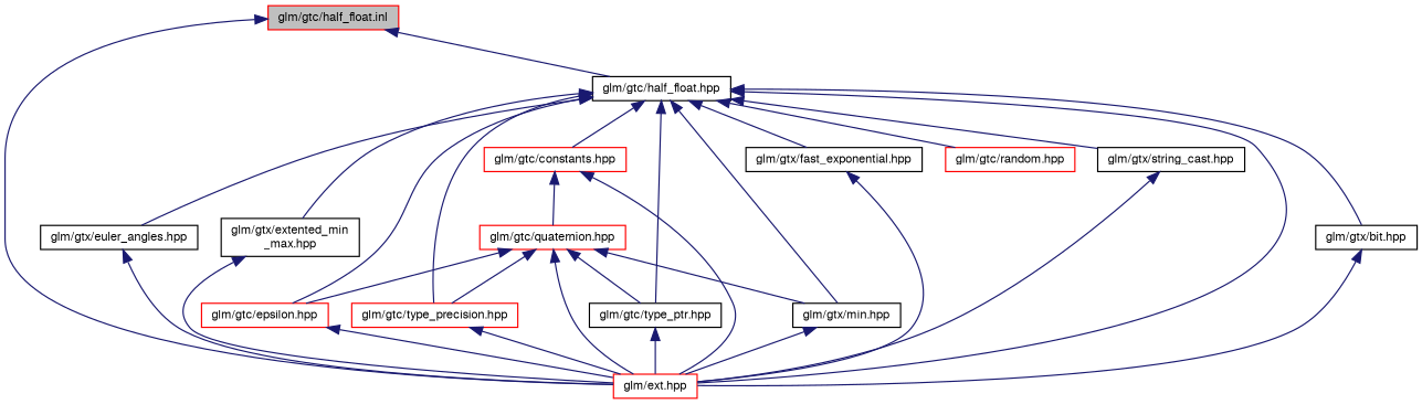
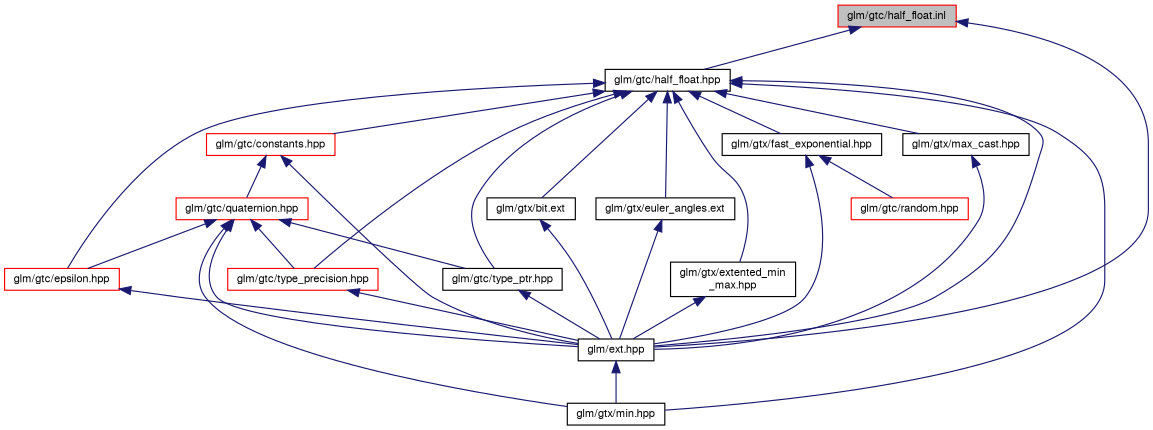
  digraph {
    node [color=black fillcolor=white fontname=FreeSans fontsize=10 shape=record style=filled]
    edge [color=midnightblue dir=back fontname=FreeSans fontsize=10 labelfontname=FreeSans labelfontsize=10 style=solid]
    n1 [color=red fillcolor=grey75 fontcolor=black height=0.2 label="glm/gtc/half_float.inl" width=0.4]
    n2 [height=0.2 label="glm/gtc/half_float.hpp" width=0.4]
-   n3 [color=red height=0.2 label="glm/ext.hpp" width=0.4]
+   n3 [height=0.2 label="glm/ext.hpp" width=0.4]
    n4 [color=red height=0.2 label="glm/gtc/constants.hpp" width=0.4]
    n5 [color=red height=0.2 label="glm/gtc/epsilon.hpp" width=0.4]
    n6 [color=red height=0.2 label="glm/gtc/type_precision.hpp" width=0.4]
    n7 [height=0.2 label="glm/gtc/type_ptr.hpp" width=0.4]
    n8 [height=0.2 label="glm/gtx/min.hpp" width=0.4]
    n9 [color=red height=0.2 label="glm/gtc/random.hpp" width=0.4]
-   n10 [height=0.2 label="glm/gtx/bit.hpp" width=0.4]
-   n11 [height=0.2 label="glm/gtx/euler_angles.hpp" width=0.4]
+   n10 [height=0.2 label="glm/gtx/bit.ext" width=0.4]
+   n11 [height=0.2 label="glm/gtx/euler_angles.ext" width=0.4]
    n12 [height=0.2 label="glm/gtx/extented_min\l_max.hpp" width=0.4]
    n13 [height=0.2 label="glm/gtx/fast_exponential.hpp" width=0.4]
-   n14 [height=0.2 label="glm/gtx/string_cast.hpp" width=0.4]
+   n14 [height=0.2 label="glm/gtx/max_cast.hpp" width=0.4]
    n15 [color=red height=0.2 label="glm/gtc/quaternion.hpp" width=0.4]
    n1 -> n2
    n1 -> n3
    n2 -> n3
    n2 -> n4
    n2 -> n5
    n2 -> n6
    n2 -> n7
    n2 -> n8
-   n2 -> n9
+   n13 -> n9
    n2 -> n10
    n2 -> n11
    n2 -> n12
    n2 -> n13
    n2 -> n14
    n4 -> n3
    n4 -> n15
    n5 -> n3
    n6 -> n3
    n7 -> n3
-   n8 -> n3
+   n3 -> n8
    n10 -> n3
    n11 -> n3
    n12 -> n3
    n13 -> n3
    n14 -> n3
    n15 -> n3
    n15 -> n5
    n15 -> n6
    n15 -> n7
    n15 -> n8
  }
